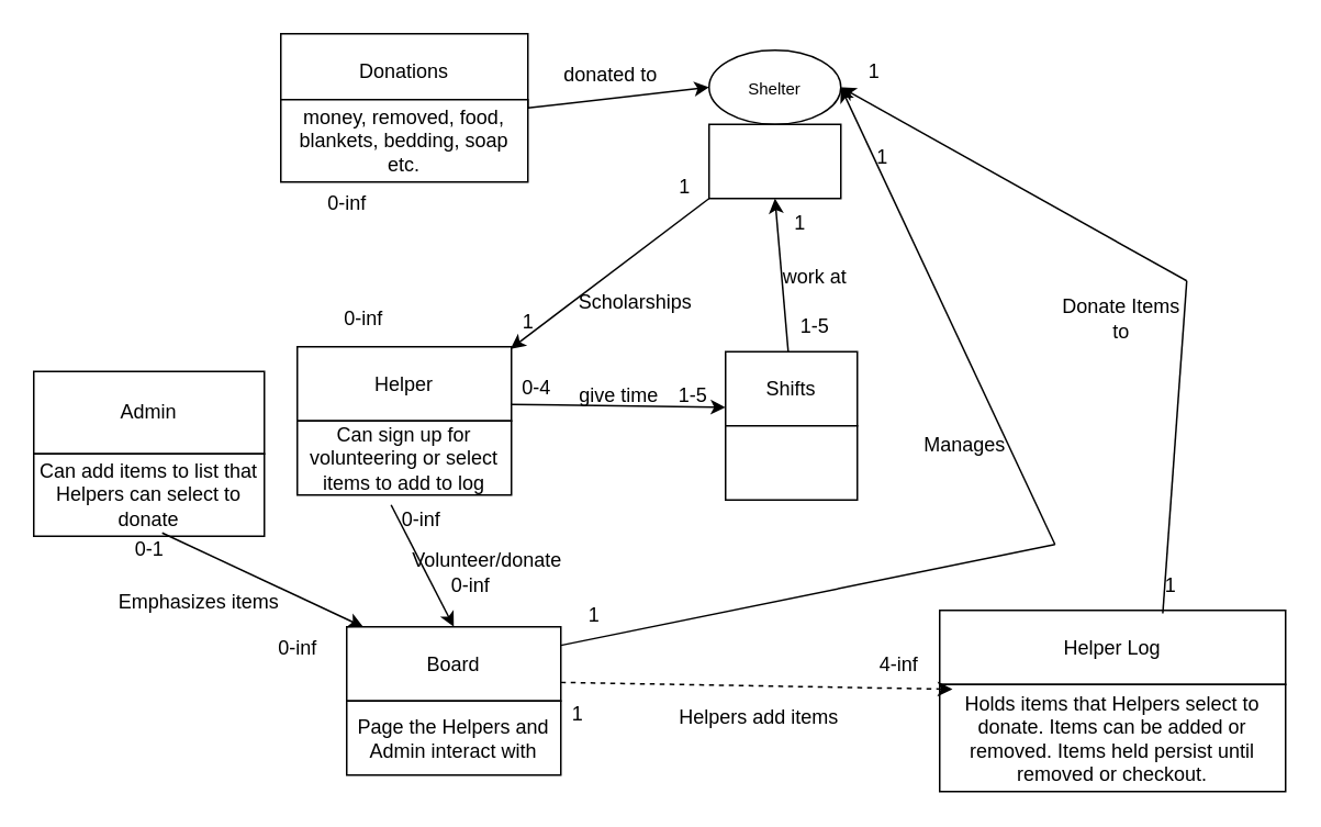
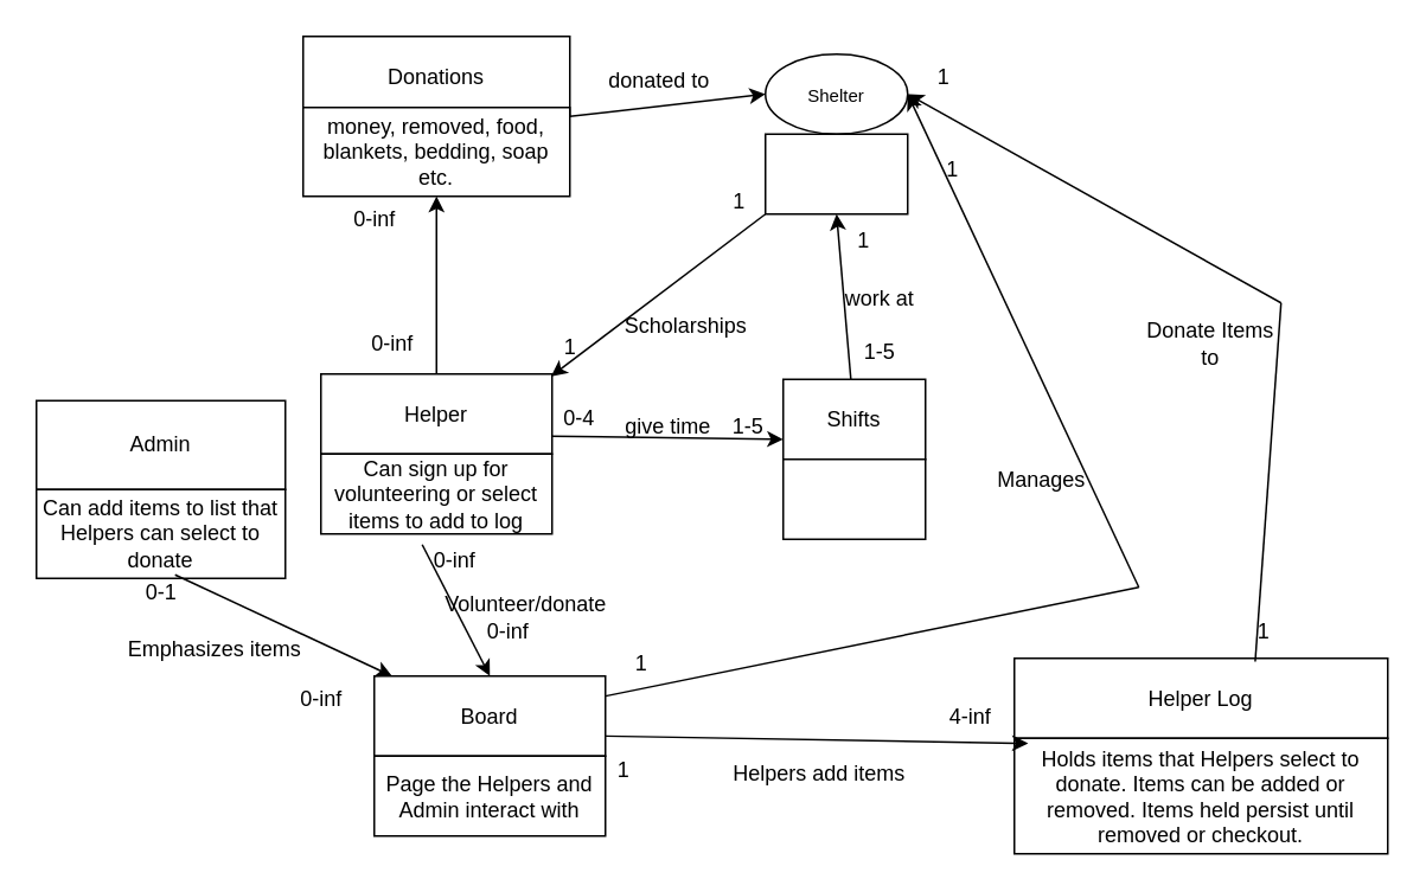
  <mxCell id="0" />
  <mxCell id="1" parent="0" />
  <mxCell id="2" value="" style="group" parent="1" vertex="1" connectable="0"><mxGeometry x="430" y="30" width="80" height="90" as="geometry" /></mxCell>
  <mxCell id="3" value="&lt;font size=&quot;1&quot;&gt;Shelter&lt;/font&gt;" style="ellipse;whiteSpace=wrap;html=1;" parent="2" vertex="1"><mxGeometry width="80" height="45" as="geometry" /></mxCell>
  <mxCell id="4" value="" style="rounded=0;whiteSpace=wrap;html=1;" parent="2" vertex="1"><mxGeometry y="45" width="80" height="45" as="geometry" /></mxCell>
  <mxCell id="5" value="" style="group" parent="1" vertex="1" connectable="0"><mxGeometry x="440" y="213" width="80" height="90" as="geometry" /></mxCell>
  <mxCell id="6" value="Shifts" style="rounded=0;whiteSpace=wrap;html=1;" parent="5" vertex="1"><mxGeometry width="80" height="45" as="geometry" /></mxCell>
  <mxCell id="7" value="" style="rounded=0;whiteSpace=wrap;html=1;" parent="5" vertex="1"><mxGeometry y="45" width="80" height="45" as="geometry" /></mxCell>
  <mxCell id="8" value="" style="group" parent="1" vertex="1" connectable="0"><mxGeometry x="170" y="20" width="150" height="90" as="geometry" /></mxCell>
  <mxCell id="9" value="Donations" style="rounded=0;whiteSpace=wrap;html=1;" parent="8" vertex="1"><mxGeometry width="150" height="45" as="geometry" /></mxCell>
  <mxCell id="10" value="money, removed, food, blankets, bedding, soap etc." style="rounded=0;whiteSpace=wrap;html=1;" parent="8" vertex="1"><mxGeometry y="40" width="150" height="50" as="geometry" /></mxCell>
+ <mxCell id="11" value="" style="endArrow=classic;html=1;rounded=0;entryX=0.5;entryY=1;entryDx=0;entryDy=0;" parent="1" source="35" target="10" edge="1"><mxGeometry width="50" height="50" relative="1" as="geometry"><mxPoint x="254.737" y="200" as="sourcePoint" /><mxPoint x="520" y="20" as="targetPoint" /></mxGeometry></mxCell>
  <mxCell id="12" value="" style="endArrow=classic;html=1;rounded=0;exitX=1;exitY=1;exitDx=0;exitDy=0;entryX=0;entryY=0.5;entryDx=0;entryDy=0;" parent="1" source="9" target="3" edge="1"><mxGeometry width="50" height="50" relative="1" as="geometry"><mxPoint x="320" y="65" as="sourcePoint" /><mxPoint x="430" y="53" as="targetPoint" /></mxGeometry></mxCell>
  <mxCell id="13" value="donated to" style="text;html=1;align=center;verticalAlign=middle;resizable=0;points=[];autosize=1;strokeColor=none;fillColor=none;" parent="1" vertex="1"><mxGeometry x="330" y="30" width="80" height="30" as="geometry" /></mxCell>
  <mxCell id="14" value="" style="endArrow=classic;html=1;rounded=0;entryX=0.5;entryY=1;entryDx=0;entryDy=0;" parent="1" source="6" target="4" edge="1"><mxGeometry width="50" height="50" relative="1" as="geometry"><mxPoint x="470" y="70" as="sourcePoint" /><mxPoint x="520" y="20" as="targetPoint" /></mxGeometry></mxCell>
  <mxCell id="15" value="give time" style="text;html=1;align=center;verticalAlign=middle;resizable=0;points=[];autosize=1;strokeColor=none;fillColor=none;" parent="1" vertex="1"><mxGeometry x="340" y="225" width="70" height="30" as="geometry" /></mxCell>
  <mxCell id="16" value="work at" style="text;html=1;align=center;verticalAlign=middle;resizable=0;points=[];autosize=1;strokeColor=none;fillColor=none;" parent="1" vertex="1"><mxGeometry x="464" y="153" width="60" height="30" as="geometry" /></mxCell>
  <mxCell id="17" value="" style="endArrow=classic;html=1;rounded=0;exitX=0.438;exitY=1.133;exitDx=0;exitDy=0;entryX=0.5;entryY=0;entryDx=0;entryDy=0;exitPerimeter=0;" parent="1" source="36" target="32" edge="1"><mxGeometry width="50" height="50" relative="1" as="geometry"><mxPoint x="282.105" y="290" as="sourcePoint" /><mxPoint x="302.5" y="370" as="targetPoint" /></mxGeometry></mxCell>
  <mxCell id="18" value="" style="group" parent="1" vertex="1" connectable="0"><mxGeometry x="570" y="370" width="210" height="110" as="geometry" /></mxCell>
  <mxCell id="19" value="Helper Log" style="rounded=0;whiteSpace=wrap;html=1;" parent="18" vertex="1"><mxGeometry width="210" height="45" as="geometry" /></mxCell>
  <mxCell id="20" value="Holds items that Helpers select to donate. Items can be added or removed. Items held persist until removed or checkout." style="rounded=0;whiteSpace=wrap;html=1;" parent="18" vertex="1"><mxGeometry y="45" width="210" height="65" as="geometry" /></mxCell>
- <mxCell id="21" value="" style="endArrow=classic;html=1;rounded=0;exitX=1;exitY=0.75;exitDx=0;exitDy=0;entryX=0.037;entryY=1.064;entryDx=0;entryDy=0;entryPerimeter=0;dashed=1;" parent="1" source="32" target="19" edge="1"><mxGeometry width="50" height="50" relative="1" as="geometry"><mxPoint x="430" y="415" as="sourcePoint" /><mxPoint x="570" y="415" as="targetPoint" /></mxGeometry></mxCell>
+ <mxCell id="21" value="" style="endArrow=classic;html=1;rounded=0;exitX=1;exitY=0.75;exitDx=0;exitDy=0;entryX=0.037;entryY=1.064;entryDx=0;entryDy=0;entryPerimeter=0;" parent="1" source="32" target="19" edge="1"><mxGeometry width="50" height="50" relative="1" as="geometry"><mxPoint x="430" y="415" as="sourcePoint" /><mxPoint x="570" y="415" as="targetPoint" /></mxGeometry></mxCell>
  <mxCell id="22" value="Helpers add items" style="text;html=1;align=center;verticalAlign=middle;resizable=0;points=[];autosize=1;strokeColor=none;fillColor=none;" parent="1" vertex="1"><mxGeometry x="400" y="420" width="120" height="30" as="geometry" /></mxCell>
  <mxCell id="23" value="" style="endArrow=classic;html=1;rounded=0;entryX=1;entryY=0.5;entryDx=0;entryDy=0;" parent="1" target="3" edge="1"><mxGeometry width="50" height="50" relative="1" as="geometry"><mxPoint x="640" y="330" as="sourcePoint" /><mxPoint x="480" y="270" as="targetPoint" /></mxGeometry></mxCell>
  <mxCell id="24" value="" style="endArrow=none;html=1;rounded=0;exitX=1;exitY=0.25;exitDx=0;exitDy=0;" parent="1" source="32" edge="1"><mxGeometry width="50" height="50" relative="1" as="geometry"><mxPoint x="430" y="370" as="sourcePoint" /><mxPoint x="640" y="330" as="targetPoint" /></mxGeometry></mxCell>
  <mxCell id="25" value="Manages" style="text;html=1;align=center;verticalAlign=middle;resizable=0;points=[];autosize=1;strokeColor=none;fillColor=none;" parent="1" vertex="1"><mxGeometry x="550" y="255" width="70" height="30" as="geometry" /></mxCell>
  <mxCell id="26" value="" style="endArrow=classic;html=1;rounded=0;entryX=1;entryY=0.5;entryDx=0;entryDy=0;" parent="1" target="3" edge="1"><mxGeometry width="50" height="50" relative="1" as="geometry"><mxPoint x="720" y="170" as="sourcePoint" /><mxPoint x="480" y="270" as="targetPoint" /></mxGeometry></mxCell>
  <mxCell id="27" value="" style="endArrow=none;html=1;rounded=0;exitX=0.645;exitY=0.041;exitDx=0;exitDy=0;exitPerimeter=0;" parent="1" source="19" edge="1"><mxGeometry width="50" height="50" relative="1" as="geometry"><mxPoint x="430" y="320" as="sourcePoint" /><mxPoint x="720" y="170" as="targetPoint" /></mxGeometry></mxCell>
  <mxCell id="28" value="Donate Items&lt;br&gt;to" style="text;html=1;align=center;verticalAlign=middle;resizable=0;points=[];autosize=1;strokeColor=none;fillColor=none;" parent="1" vertex="1"><mxGeometry x="635" y="173" width="90" height="40" as="geometry" /></mxCell>
  <mxCell id="29" value="" style="endArrow=classic;html=1;rounded=0;exitX=0;exitY=1;exitDx=0;exitDy=0;entryX=1;entryY=0.25;entryDx=0;entryDy=0;" parent="1" source="4" edge="1"><mxGeometry width="50" height="50" relative="1" as="geometry"><mxPoint x="470" y="280" as="sourcePoint" /><mxPoint x="309.474" y="211.25" as="targetPoint" /></mxGeometry></mxCell>
  <mxCell id="30" value="Scholarships" style="text;html=1;align=center;verticalAlign=middle;resizable=0;points=[];autosize=1;strokeColor=none;fillColor=none;" parent="1" vertex="1"><mxGeometry x="340" y="168" width="90" height="30" as="geometry" /></mxCell>
  <mxCell id="31" value="" style="group" parent="1" vertex="1" connectable="0"><mxGeometry x="210" y="380" width="130" height="90" as="geometry" /></mxCell>
  <mxCell id="32" value="Board" style="rounded=0;whiteSpace=wrap;html=1;" parent="31" vertex="1"><mxGeometry width="130" height="45" as="geometry" /></mxCell>
  <mxCell id="33" value="Page the Helpers and Admin interact with" style="rounded=0;whiteSpace=wrap;html=1;" parent="31" vertex="1"><mxGeometry y="45" width="130" height="45" as="geometry" /></mxCell>
  <mxCell id="34" value="" style="group" parent="1" vertex="1" connectable="0"><mxGeometry x="180" y="210" width="130" height="90" as="geometry" /></mxCell>
  <mxCell id="35" value="Helper" style="rounded=0;whiteSpace=wrap;html=1;" parent="34" vertex="1"><mxGeometry width="130" height="45" as="geometry" /></mxCell>
  <mxCell id="36" value="Can sign up for volunteering or select items to add to log" style="rounded=0;whiteSpace=wrap;html=1;" parent="34" vertex="1"><mxGeometry y="45" width="130" height="45" as="geometry" /></mxCell>
  <mxCell id="37" value="" style="group" parent="1" vertex="1" connectable="0"><mxGeometry x="20" y="225" width="140" height="100" as="geometry" /></mxCell>
  <mxCell id="38" value="Admin" style="rounded=0;whiteSpace=wrap;html=1;" parent="37" vertex="1"><mxGeometry width="140" height="50" as="geometry" /></mxCell>
  <mxCell id="39" value="Can add items to list that Helpers can select to donate" style="rounded=0;whiteSpace=wrap;html=1;" parent="37" vertex="1"><mxGeometry y="50" width="140" height="50" as="geometry" /></mxCell>
  <mxCell id="40" value="" style="endArrow=classic;html=1;rounded=0;exitX=0.557;exitY=0.96;exitDx=0;exitDy=0;exitPerimeter=0;" parent="1" source="39" edge="1"><mxGeometry width="50" height="50" relative="1" as="geometry"><mxPoint x="470" y="340" as="sourcePoint" /><mxPoint x="220" y="380" as="targetPoint" /></mxGeometry></mxCell>
  <mxCell id="41" value="Emphasizes items" style="text;html=1;align=center;verticalAlign=middle;resizable=0;points=[];autosize=1;strokeColor=none;fillColor=none;" parent="1" vertex="1"><mxGeometry x="60" y="350" width="120" height="30" as="geometry" /></mxCell>
  <mxCell id="42" value="Volunteer/donate" style="text;html=1;align=center;verticalAlign=middle;resizable=0;points=[];autosize=1;strokeColor=none;fillColor=none;" parent="1" vertex="1"><mxGeometry x="240" y="325" width="110" height="30" as="geometry" /></mxCell>
  <mxCell id="43" value="0-1" style="text;html=1;align=center;verticalAlign=middle;resizable=0;points=[];autosize=1;strokeColor=none;fillColor=none;" vertex="1" parent="1"><mxGeometry x="70" y="318" width="40" height="30" as="geometry" /></mxCell>
  <mxCell id="44" value="0-inf" style="text;html=1;align=center;verticalAlign=middle;resizable=0;points=[];autosize=1;strokeColor=none;fillColor=none;" vertex="1" parent="1"><mxGeometry x="155" y="378" width="50" height="30" as="geometry" /></mxCell>
  <mxCell id="45" value="0-inf" style="text;html=1;align=center;verticalAlign=middle;resizable=0;points=[];autosize=1;strokeColor=none;fillColor=none;" vertex="1" parent="1"><mxGeometry x="230" y="300" width="50" height="30" as="geometry" /></mxCell>
  <mxCell id="46" value="0-inf" style="text;html=1;align=center;verticalAlign=middle;resizable=0;points=[];autosize=1;strokeColor=none;fillColor=none;" vertex="1" parent="1"><mxGeometry x="260" y="340" width="50" height="30" as="geometry" /></mxCell>
  <mxCell id="47" value="0-inf" style="text;html=1;align=center;verticalAlign=middle;resizable=0;points=[];autosize=1;strokeColor=none;fillColor=none;" vertex="1" parent="1"><mxGeometry x="195" y="178" width="50" height="30" as="geometry" /></mxCell>
  <mxCell id="48" value="0-inf" style="text;html=1;align=center;verticalAlign=middle;resizable=0;points=[];autosize=1;strokeColor=none;fillColor=none;" vertex="1" parent="1"><mxGeometry x="185" y="108" width="50" height="30" as="geometry" /></mxCell>
  <mxCell id="49" value="0-4" style="text;html=1;align=center;verticalAlign=middle;resizable=0;points=[];autosize=1;strokeColor=none;fillColor=none;" vertex="1" parent="1"><mxGeometry x="305" y="220" width="40" height="30" as="geometry" /></mxCell>
  <mxCell id="50" value="" style="endArrow=classic;html=1;rounded=0;exitX=1;exitY=1;exitDx=0;exitDy=0;entryX=0;entryY=0.75;entryDx=0;entryDy=0;" edge="1" parent="1" target="6"><mxGeometry width="50" height="50" relative="1" as="geometry"><mxPoint x="309.474" y="245" as="sourcePoint" /><mxPoint x="440" y="258" as="targetPoint" /></mxGeometry></mxCell>
  <mxCell id="51" value="1-5" style="text;html=1;align=center;verticalAlign=middle;resizable=0;points=[];autosize=1;strokeColor=none;fillColor=none;" vertex="1" parent="1"><mxGeometry x="400" y="225" width="40" height="30" as="geometry" /></mxCell>
  <mxCell id="52" value="1-5" style="text;html=1;align=center;verticalAlign=middle;resizable=0;points=[];autosize=1;strokeColor=none;fillColor=none;" vertex="1" parent="1"><mxGeometry x="474" y="183" width="40" height="30" as="geometry" /></mxCell>
  <mxCell id="53" value="1" style="text;html=1;align=center;verticalAlign=middle;resizable=0;points=[];autosize=1;strokeColor=none;fillColor=none;" vertex="1" parent="1"><mxGeometry x="470" y="120" width="30" height="30" as="geometry" /></mxCell>
  <mxCell id="54" value="1" style="text;html=1;align=center;verticalAlign=middle;resizable=0;points=[];autosize=1;strokeColor=none;fillColor=none;" vertex="1" parent="1"><mxGeometry x="400" y="98" width="30" height="30" as="geometry" /></mxCell>
  <mxCell id="55" value="1" style="text;html=1;align=center;verticalAlign=middle;resizable=0;points=[];autosize=1;strokeColor=none;fillColor=none;" vertex="1" parent="1"><mxGeometry x="305" y="180" width="30" height="30" as="geometry" /></mxCell>
  <mxCell id="56" value="1" style="text;html=1;align=center;verticalAlign=middle;resizable=0;points=[];autosize=1;strokeColor=none;fillColor=none;" vertex="1" parent="1"><mxGeometry x="345" y="358" width="30" height="30" as="geometry" /></mxCell>
  <mxCell id="57" value="1" style="text;html=1;align=center;verticalAlign=middle;resizable=0;points=[];autosize=1;strokeColor=none;fillColor=none;" vertex="1" parent="1"><mxGeometry x="515" y="28" width="30" height="30" as="geometry" /></mxCell>
  <mxCell id="58" value="1" style="text;html=1;align=center;verticalAlign=middle;resizable=0;points=[];autosize=1;strokeColor=none;fillColor=none;" vertex="1" parent="1"><mxGeometry x="520" y="80" width="30" height="30" as="geometry" /></mxCell>
  <mxCell id="59" value="1" style="text;html=1;align=center;verticalAlign=middle;resizable=0;points=[];autosize=1;strokeColor=none;fillColor=none;" vertex="1" parent="1"><mxGeometry x="695" y="340" width="30" height="30" as="geometry" /></mxCell>
  <mxCell id="60" value="1" style="text;html=1;align=center;verticalAlign=middle;resizable=0;points=[];autosize=1;strokeColor=none;fillColor=none;" vertex="1" parent="1"><mxGeometry x="335" y="418" width="30" height="30" as="geometry" /></mxCell>
  <mxCell id="61" value="4-inf" style="text;html=1;align=center;verticalAlign=middle;resizable=0;points=[];autosize=1;strokeColor=none;fillColor=none;" vertex="1" parent="1"><mxGeometry x="520" y="388" width="50" height="30" as="geometry" /></mxCell>
